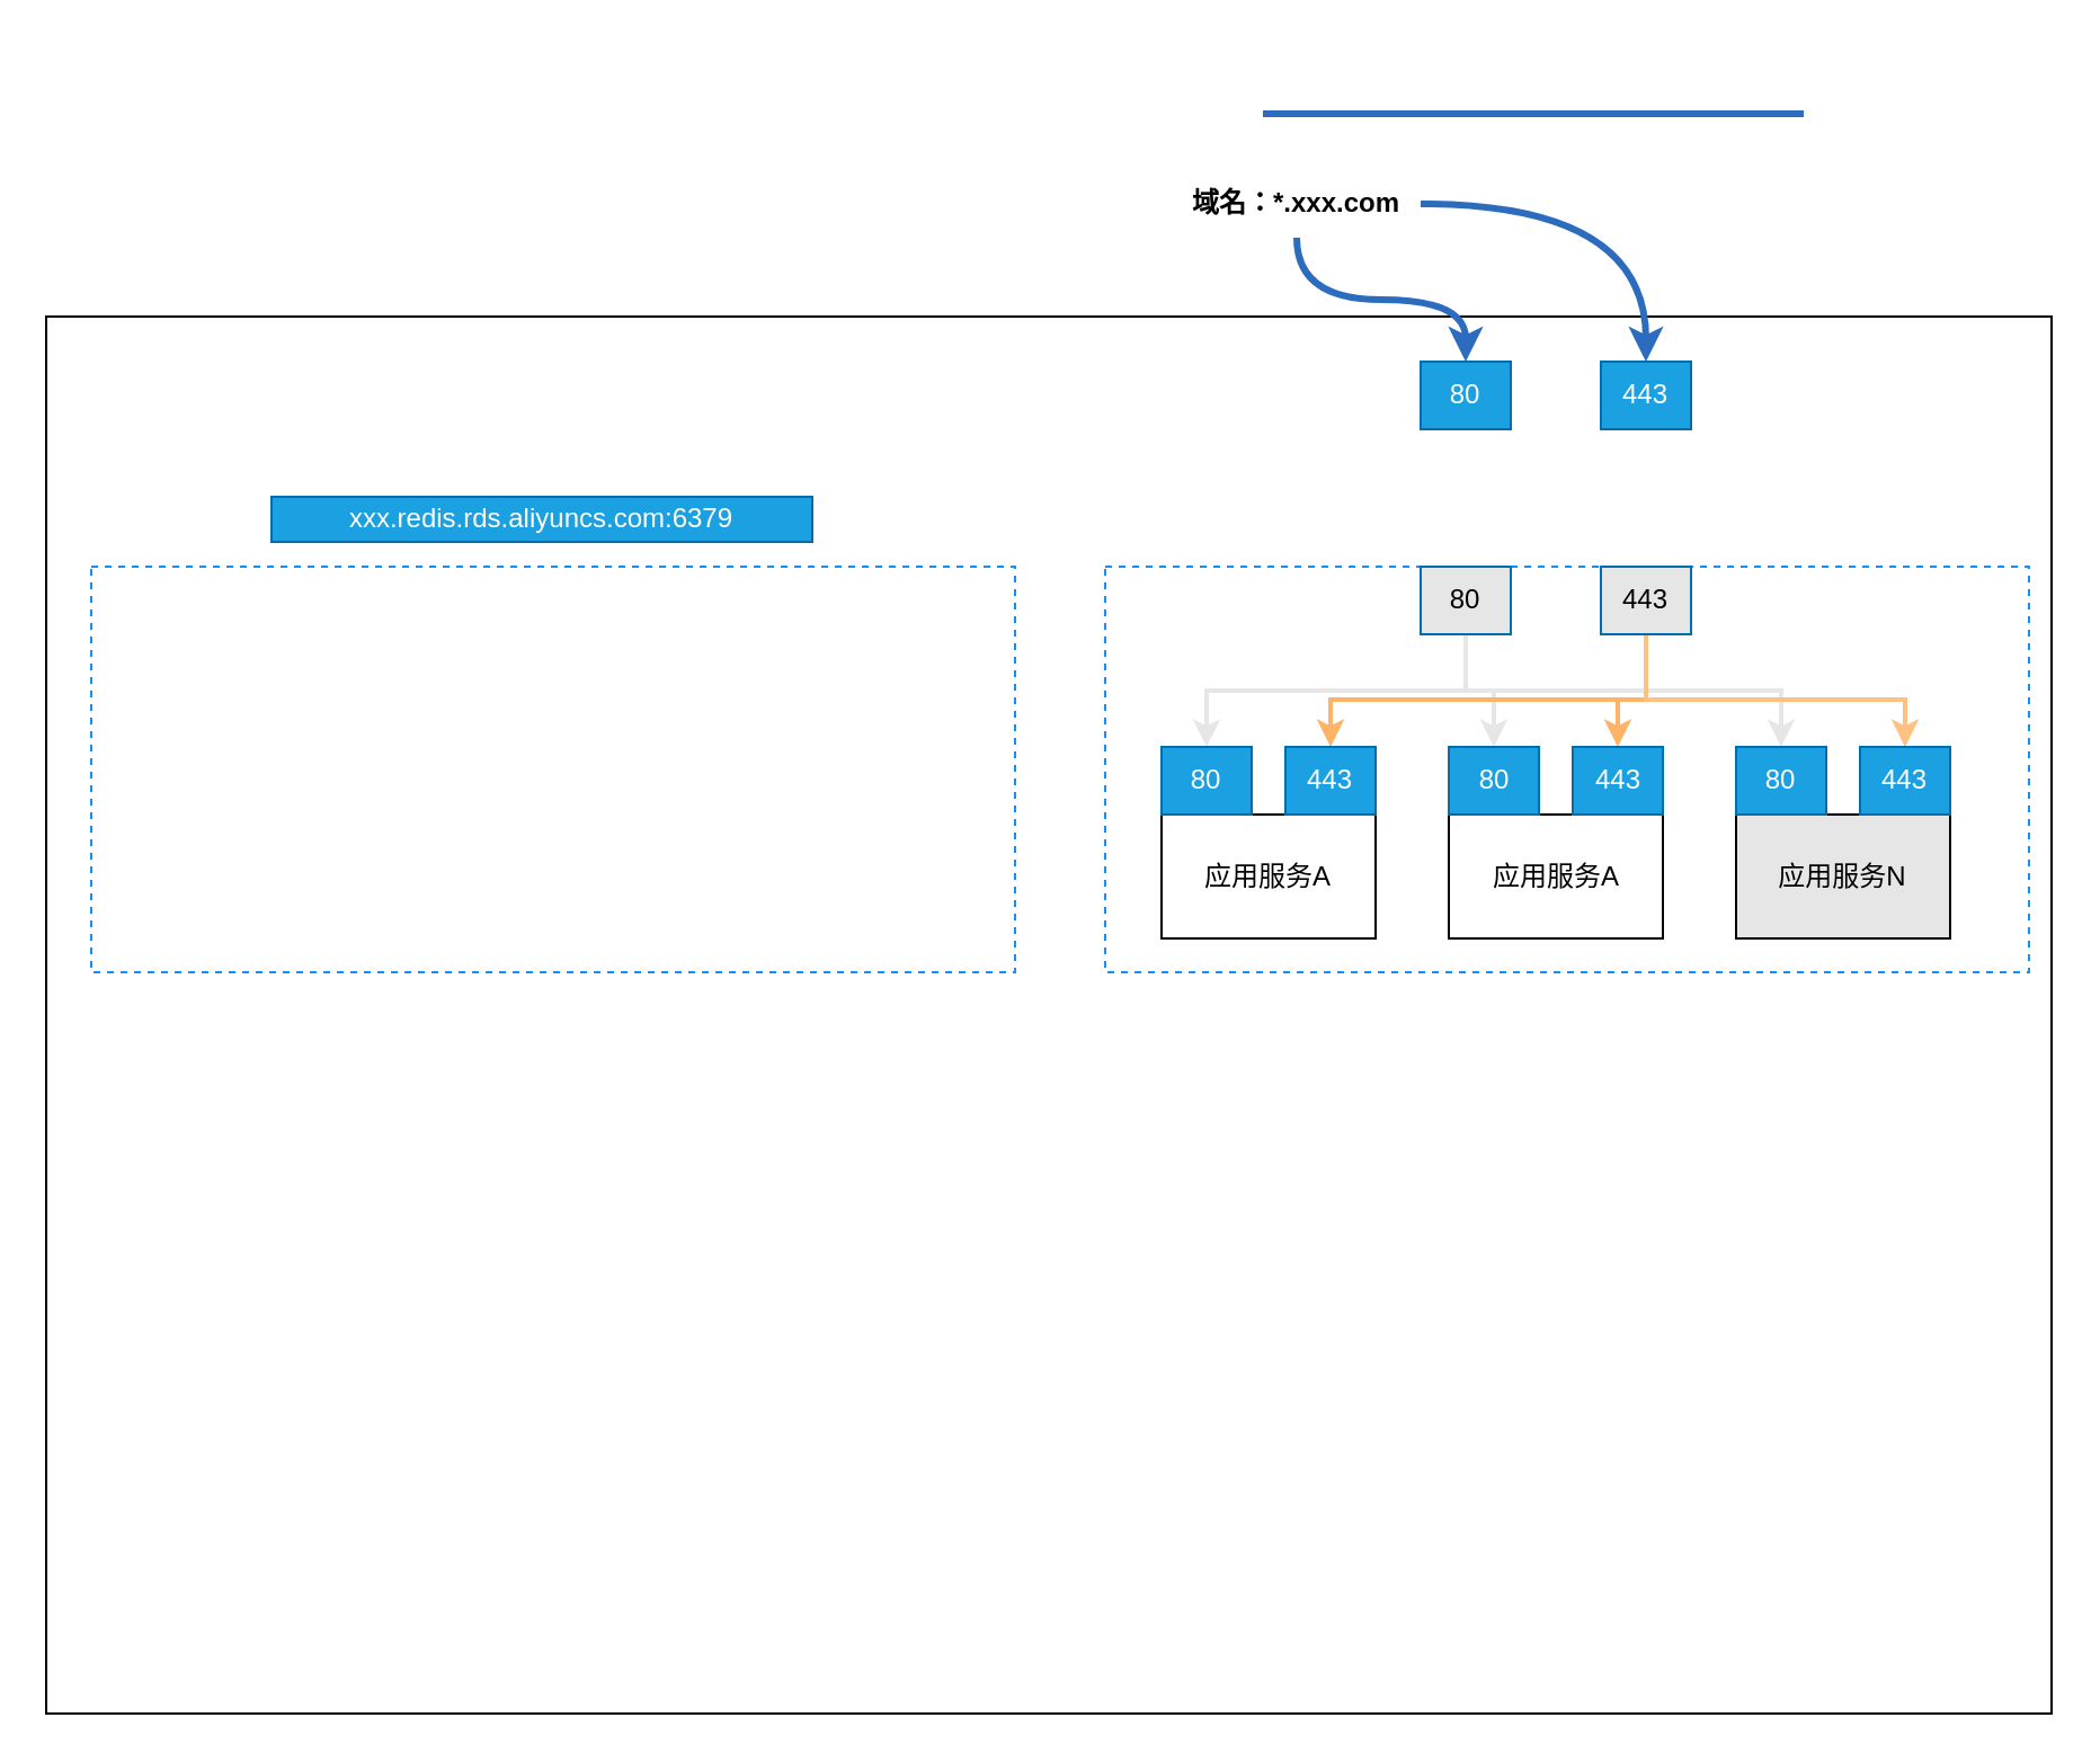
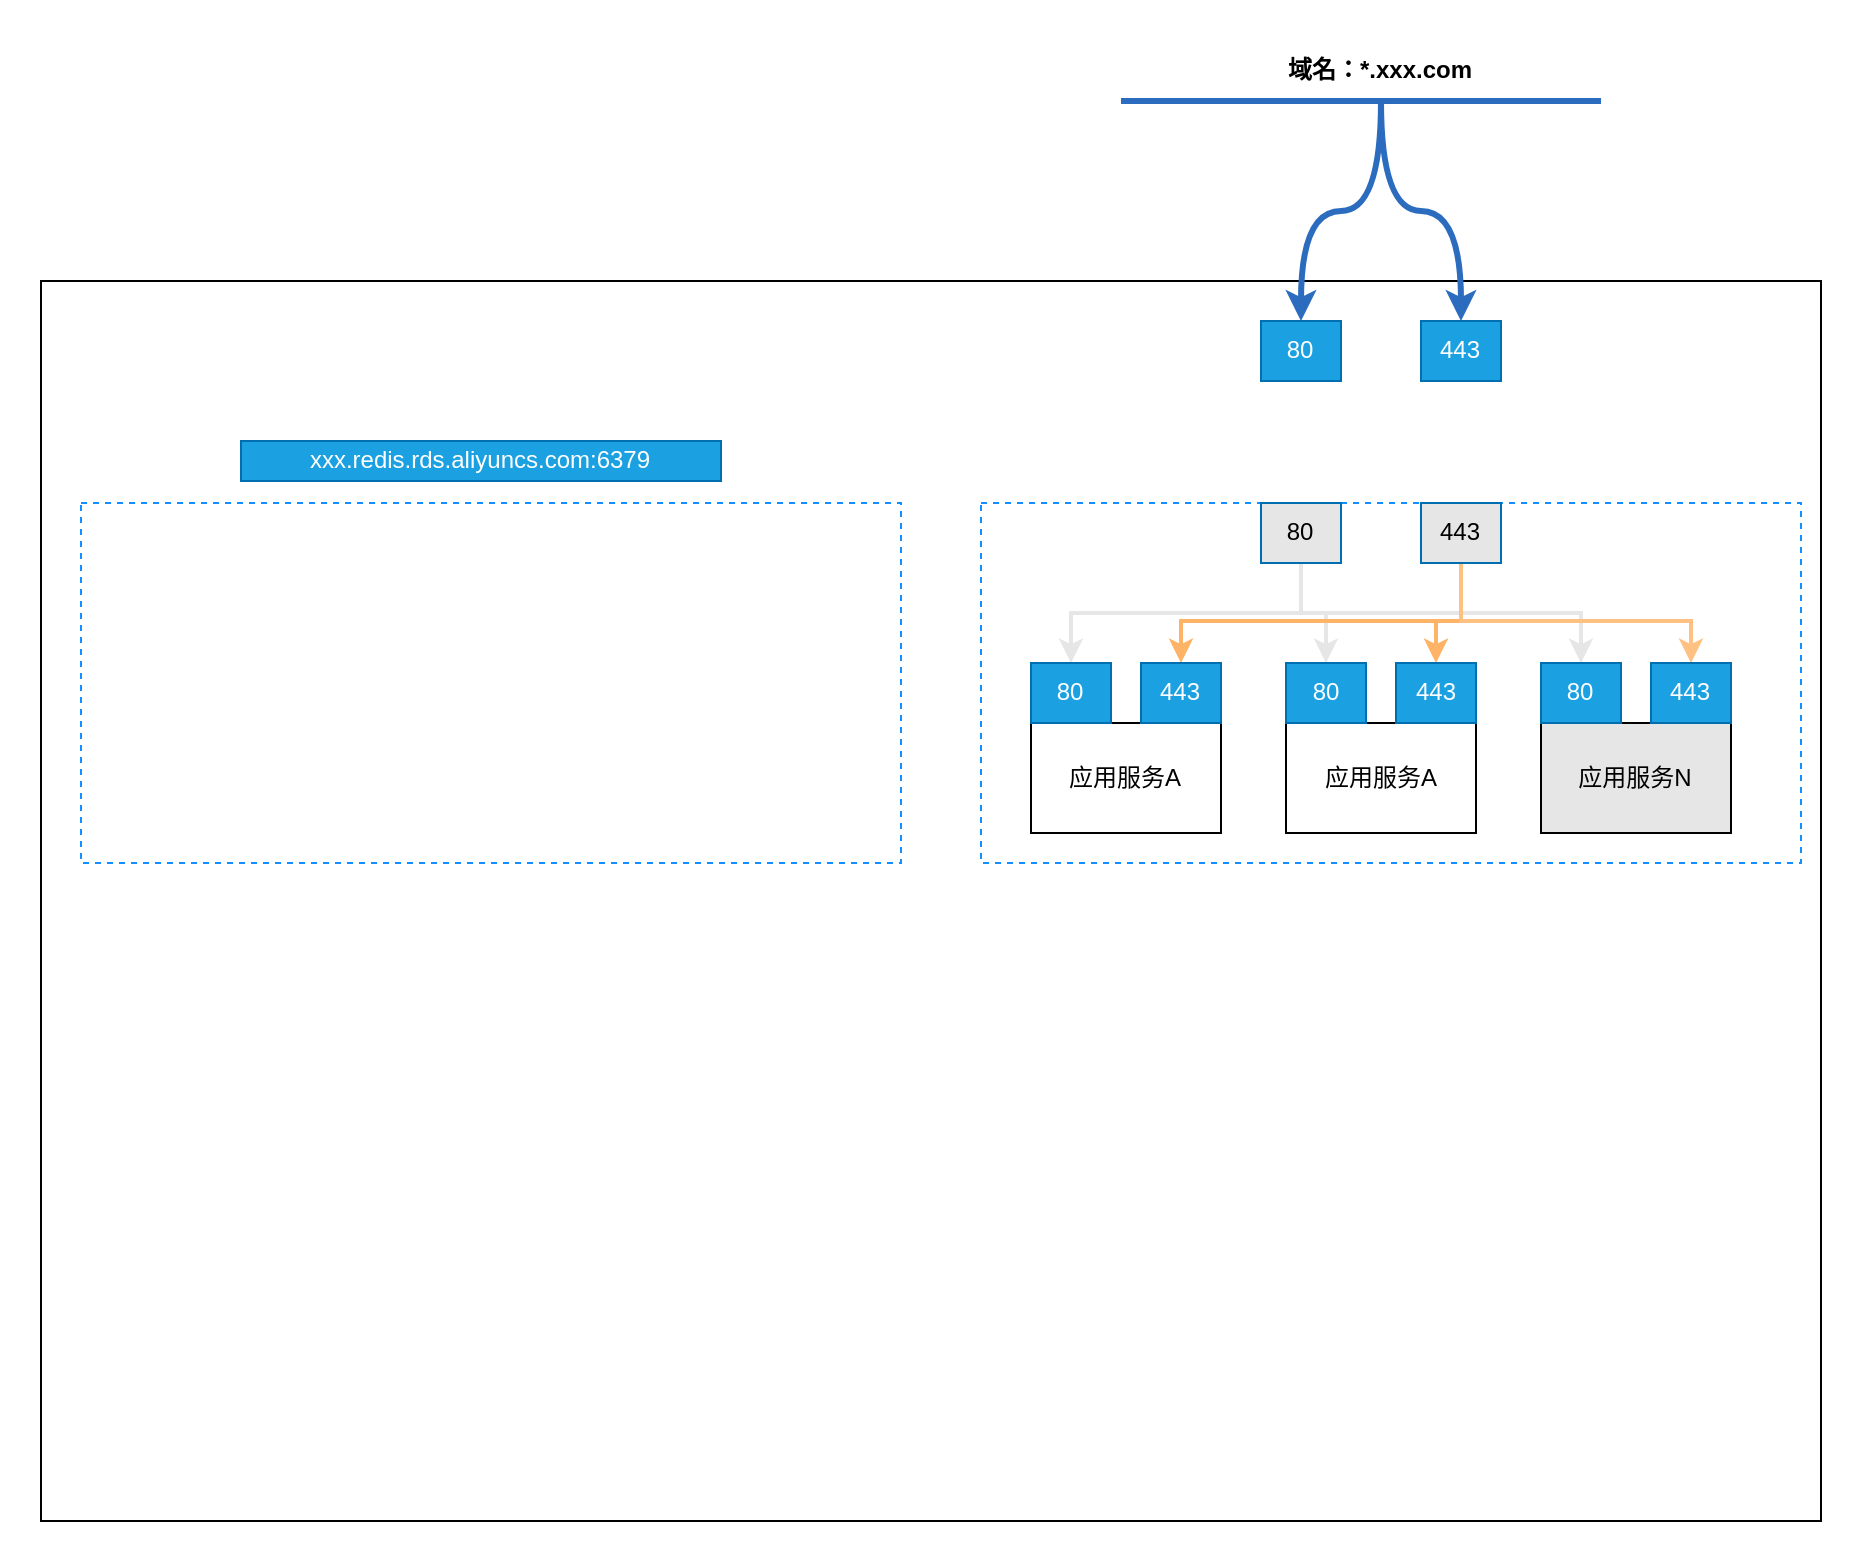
  <mxCell id="0" />
  <mxCell id="1" parent="0" />
  <mxCell id="2" value="" style="endArrow=none;html=1;rounded=0;fillColor=#dae8fc;strokeColor=#2C6CBF;strokeWidth=3;" edge="1" parent="1"><mxGeometry width="50" height="50" relative="1" as="geometry"><mxPoint x="560" y="50" as="sourcePoint" /><mxPoint x="800" y="50" as="targetPoint" /></mxGeometry></mxCell>
- <mxCell id="3" value="域名：*.xxx.com" style="text;html=1;strokeColor=none;fillColor=none;align=center;verticalAlign=middle;whiteSpace=wrap;rounded=0;fontStyle=1" vertex="1" parent="1"><mxGeometry x="520" y="75" width="110" height="30" as="geometry" /></mxCell>
+ <mxCell id="3" value="域名：*.xxx.com" style="text;html=1;strokeColor=none;fillColor=none;align=center;verticalAlign=middle;whiteSpace=wrap;rounded=0;fontStyle=1" vertex="1" parent="1"><mxGeometry x="635" y="20" width="110" height="30" as="geometry" /></mxCell>
  <mxCell id="4" value="" style="rounded=0;whiteSpace=wrap;html=1;" vertex="1" parent="1"><mxGeometry x="20" y="140" width="890" height="620" as="geometry" /></mxCell>
  <mxCell id="5" value="" style="rounded=0;whiteSpace=wrap;html=1;dashed=1;strokeColor=#1290FF;" vertex="1" parent="1"><mxGeometry x="490" y="251" width="410" height="180" as="geometry" /></mxCell>
  <mxCell id="6" value="80" style="text;html=1;strokeColor=#006EAF;fillColor=#1ba1e2;align=center;verticalAlign=middle;whiteSpace=wrap;rounded=0;fontColor=#ffffff;" vertex="1" parent="1"><mxGeometry x="630" y="160" width="40" height="30" as="geometry" /></mxCell>
  <mxCell id="7" value="443" style="text;html=1;strokeColor=#006EAF;fillColor=#1ba1e2;align=center;verticalAlign=middle;whiteSpace=wrap;rounded=0;fontColor=#ffffff;" vertex="1" parent="1"><mxGeometry x="710" y="160" width="40" height="30" as="geometry" /></mxCell>
  <mxCell id="8" style="edgeStyle=orthogonalEdgeStyle;rounded=0;orthogonalLoop=1;jettySize=auto;html=1;strokeColor=#2C6CBF;strokeWidth=3;curved=1;" edge="1" parent="1" source="3" target="6"><mxGeometry relative="1" as="geometry" /></mxCell>
  <mxCell id="9" style="edgeStyle=orthogonalEdgeStyle;rounded=0;orthogonalLoop=1;jettySize=auto;html=1;strokeColor=#2C6CBF;strokeWidth=3;curved=1;" edge="1" parent="1" source="3" target="7"><mxGeometry relative="1" as="geometry" /></mxCell>
  <mxCell id="10" value="应用服务A" style="rounded=0;whiteSpace=wrap;html=1;" vertex="1" parent="1"><mxGeometry x="515" y="361" width="95" height="55" as="geometry" /></mxCell>
  <mxCell id="11" style="edgeStyle=elbowEdgeStyle;rounded=0;orthogonalLoop=1;jettySize=auto;html=1;entryX=0.5;entryY=0;entryDx=0;entryDy=0;fontColor=#000000;strokeColor=#E6E6E6;strokeWidth=2;elbow=vertical;" edge="1" parent="1" source="16" target="21"><mxGeometry relative="1" as="geometry" /></mxCell>
  <mxCell id="12" style="edgeStyle=elbowEdgeStyle;rounded=0;orthogonalLoop=1;jettySize=auto;elbow=vertical;html=1;fontColor=#000000;strokeColor=#E6E6E6;strokeWidth=2;" edge="1" parent="1" source="16" target="25"><mxGeometry relative="1" as="geometry" /></mxCell>
  <mxCell id="13" style="edgeStyle=elbowEdgeStyle;rounded=0;orthogonalLoop=1;jettySize=auto;elbow=vertical;html=1;fontColor=#000000;strokeColor=#E6E6E6;strokeWidth=2;" edge="1" parent="1" source="16" target="5"><mxGeometry relative="1" as="geometry" /></mxCell>
  <mxCell id="14" style="edgeStyle=elbowEdgeStyle;rounded=0;orthogonalLoop=1;jettySize=auto;elbow=vertical;html=1;fontColor=#000000;strokeColor=#E6E6E6;strokeWidth=2;" edge="1" parent="1" source="16" target="5"><mxGeometry relative="1" as="geometry" /></mxCell>
  <mxCell id="15" style="edgeStyle=elbowEdgeStyle;rounded=0;orthogonalLoop=1;jettySize=auto;elbow=vertical;html=1;entryX=0.5;entryY=0;entryDx=0;entryDy=0;fontColor=#000000;strokeColor=#E6E6E6;strokeWidth=2;" edge="1" parent="1" source="16" target="27"><mxGeometry relative="1" as="geometry" /></mxCell>
  <mxCell id="16" value="80" style="text;html=1;strokeColor=#006EAF;fillColor=#E6E6E6;align=center;verticalAlign=middle;whiteSpace=wrap;rounded=0;fontColor=#000000;" vertex="1" parent="1"><mxGeometry x="630" y="251" width="40" height="30" as="geometry" /></mxCell>
  <mxCell id="17" style="edgeStyle=elbowEdgeStyle;rounded=0;orthogonalLoop=1;jettySize=auto;elbow=vertical;html=1;fontColor=#000000;strokeColor=#FFB366;strokeWidth=2;" edge="1" parent="1" source="20" target="22"><mxGeometry relative="1" as="geometry"><Array as="points"><mxPoint x="690" y="310" /><mxPoint x="660" y="320" /></Array></mxGeometry></mxCell>
  <mxCell id="18" style="edgeStyle=elbowEdgeStyle;rounded=0;orthogonalLoop=1;jettySize=auto;elbow=vertical;html=1;entryX=0.5;entryY=0;entryDx=0;entryDy=0;fontColor=#000000;strokeColor=#FFB366;strokeWidth=2;" edge="1" parent="1" source="20" target="26"><mxGeometry relative="1" as="geometry"><Array as="points"><mxPoint x="730" y="310" /></Array></mxGeometry></mxCell>
  <mxCell id="19" style="edgeStyle=elbowEdgeStyle;rounded=0;orthogonalLoop=1;jettySize=auto;elbow=vertical;html=1;fontColor=#000000;strokeColor=#FFC182;strokeWidth=2;" edge="1" parent="1" source="20" target="28"><mxGeometry relative="1" as="geometry"><Array as="points"><mxPoint x="790" y="310" /></Array></mxGeometry></mxCell>
  <mxCell id="20" value="443" style="text;html=1;strokeColor=#006EAF;fillColor=#E6E6E6;align=center;verticalAlign=middle;whiteSpace=wrap;rounded=0;fontColor=#000000;" vertex="1" parent="1"><mxGeometry x="710" y="251" width="40" height="30" as="geometry" /></mxCell>
  <mxCell id="21" value="80" style="text;html=1;strokeColor=#006EAF;fillColor=#1ba1e2;align=center;verticalAlign=middle;whiteSpace=wrap;rounded=0;fontColor=#ffffff;" vertex="1" parent="1"><mxGeometry x="515" y="331" width="40" height="30" as="geometry" /></mxCell>
  <mxCell id="22" value="443" style="text;html=1;strokeColor=#006EAF;fillColor=#1ba1e2;align=center;verticalAlign=middle;whiteSpace=wrap;rounded=0;fontColor=#ffffff;" vertex="1" parent="1"><mxGeometry x="570" y="331" width="40" height="30" as="geometry" /></mxCell>
  <mxCell id="23" value="应用服务A" style="rounded=0;whiteSpace=wrap;html=1;" vertex="1" parent="1"><mxGeometry x="642.5" y="361" width="95" height="55" as="geometry" /></mxCell>
  <mxCell id="24" value="应用服务N" style="rounded=0;whiteSpace=wrap;html=1;fillColor=#e6e6e6;" vertex="1" parent="1"><mxGeometry x="770" y="361" width="95" height="55" as="geometry" /></mxCell>
  <mxCell id="25" value="80" style="text;html=1;strokeColor=#006EAF;fillColor=#1ba1e2;align=center;verticalAlign=middle;whiteSpace=wrap;rounded=0;fontColor=#ffffff;" vertex="1" parent="1"><mxGeometry x="642.5" y="331" width="40" height="30" as="geometry" /></mxCell>
  <mxCell id="26" value="443" style="text;html=1;strokeColor=#006EAF;fillColor=#1ba1e2;align=center;verticalAlign=middle;whiteSpace=wrap;rounded=0;fontColor=#ffffff;" vertex="1" parent="1"><mxGeometry x="697.5" y="331" width="40" height="30" as="geometry" /></mxCell>
  <mxCell id="27" value="80" style="text;html=1;strokeColor=#006EAF;fillColor=#1ba1e2;align=center;verticalAlign=middle;whiteSpace=wrap;rounded=0;fontColor=#ffffff;" vertex="1" parent="1"><mxGeometry x="770" y="331" width="40" height="30" as="geometry" /></mxCell>
  <mxCell id="28" value="443" style="text;html=1;strokeColor=#006EAF;fillColor=#1ba1e2;align=center;verticalAlign=middle;whiteSpace=wrap;rounded=0;fontColor=#ffffff;" vertex="1" parent="1"><mxGeometry x="825" y="331" width="40" height="30" as="geometry" /></mxCell>
  <mxCell id="29" value="" style="rounded=0;whiteSpace=wrap;html=1;dashed=1;strokeColor=#1290FF;" vertex="1" parent="1"><mxGeometry x="40" y="251" width="410" height="180" as="geometry" /></mxCell>
  <mxCell id="30" value="xxx.redis.rds.aliyuncs.com:6379" style="text;html=1;strokeColor=#006EAF;fillColor=#1ba1e2;align=center;verticalAlign=middle;whiteSpace=wrap;rounded=0;fontColor=#ffffff;" vertex="1" parent="1"><mxGeometry x="120" y="220" width="240" height="20" as="geometry" /></mxCell>
